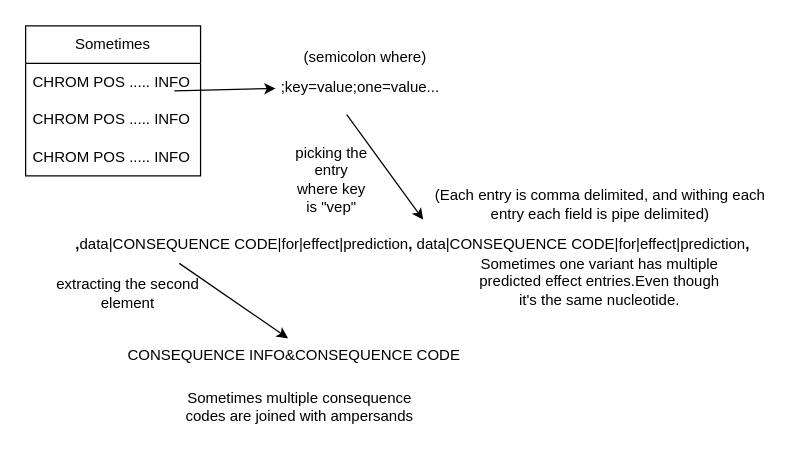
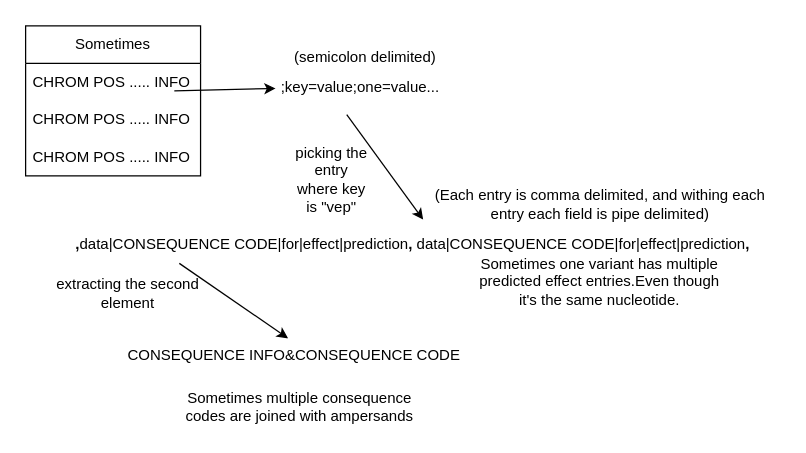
  <mxCell id="0" />
  <mxCell id="1" parent="0" />
  <mxCell id="2" value="Sometimes" style="swimlane;fontStyle=0;childLayout=stackLayout;horizontal=1;startSize=30;horizontalStack=0;resizeParent=1;resizeParentMax=0;resizeLast=0;collapsible=1;marginBottom=0;whiteSpace=wrap;html=1;" vertex="1" parent="1"><mxGeometry x="20" y="20" width="140" height="120" as="geometry" /></mxCell>
  <mxCell id="3" value="CHROM POS ..... INFO" style="text;strokeColor=none;fillColor=none;align=left;verticalAlign=middle;spacingLeft=4;spacingRight=4;overflow=hidden;points=[[0,0.5],[1,0.5]];portConstraint=eastwest;rotatable=0;whiteSpace=wrap;html=1;" vertex="1" parent="2"><mxGeometry y="30" width="140" height="30" as="geometry" /></mxCell>
  <mxCell id="4" value="CHROM POS ..... INFO" style="text;strokeColor=none;fillColor=none;align=left;verticalAlign=middle;spacingLeft=4;spacingRight=4;overflow=hidden;points=[[0,0.5],[1,0.5]];portConstraint=eastwest;rotatable=0;whiteSpace=wrap;html=1;" vertex="1" parent="2"><mxGeometry y="60" width="140" height="30" as="geometry" /></mxCell>
  <mxCell id="5" value="CHROM POS ..... INFO" style="text;strokeColor=none;fillColor=none;align=left;verticalAlign=middle;spacingLeft=4;spacingRight=4;overflow=hidden;points=[[0,0.5],[1,0.5]];portConstraint=eastwest;rotatable=0;whiteSpace=wrap;html=1;" vertex="1" parent="2"><mxGeometry y="90" width="140" height="30" as="geometry" /></mxCell>
  <mxCell id="6" value="" style="endArrow=classic;html=1;rounded=0;exitX=0.85;exitY=-0.267;exitDx=0;exitDy=0;exitPerimeter=0;" edge="1" parent="1" source="4"><mxGeometry width="50" height="50" relative="1" as="geometry"><mxPoint x="190" y="180" as="sourcePoint" /><mxPoint x="220" y="70" as="targetPoint" /></mxGeometry></mxCell>
  <mxCell id="7" value=";key=value;one=value..." style="text;html=1;strokeColor=none;fillColor=none;align=center;verticalAlign=middle;whiteSpace=wrap;rounded=0;" vertex="1" parent="1"><mxGeometry x="193" y="54" width="190" height="30" as="geometry" /></mxCell>
  <mxCell id="8" value="" style="endArrow=classic;html=1;rounded=0;exitX=0.442;exitY=1.233;exitDx=0;exitDy=0;exitPerimeter=0;entryX=0.514;entryY=-0.167;entryDx=0;entryDy=0;entryPerimeter=0;" edge="1" parent="1" source="7" target="10"><mxGeometry width="50" height="50" relative="1" as="geometry"><mxPoint x="190" y="180" as="sourcePoint" /><mxPoint x="340" y="140" as="targetPoint" /></mxGeometry></mxCell>
  <mxCell id="9" value="picking the entry where key is &quot;vep&quot;" style="text;html=1;strokeColor=none;fillColor=none;align=center;verticalAlign=middle;whiteSpace=wrap;rounded=0;" vertex="1" parent="1"><mxGeometry x="235" y="128" width="60" height="30" as="geometry" /></mxCell>
  <mxCell id="10" value="&lt;b&gt;,&lt;/b&gt;data|CONSEQUENCE CODE|for|effect|prediction&lt;b&gt;,&lt;/b&gt; data|CONSEQUENCE CODE|for|effect|prediction&lt;b&gt;,&lt;/b&gt;" style="text;html=1;strokeColor=none;fillColor=none;align=center;verticalAlign=middle;whiteSpace=wrap;rounded=0;" vertex="1" parent="1"><mxGeometry x="40" y="180" width="580" height="30" as="geometry" /></mxCell>
- <mxCell id="11" value="(semicolon where)" style="text;html=1;strokeColor=none;fillColor=none;align=center;verticalAlign=middle;whiteSpace=wrap;rounded=0;" vertex="1" parent="1"><mxGeometry x="214" y="30" width="156" height="30" as="geometry" /></mxCell>
+ <mxCell id="11" value="(semicolon delimited)" style="text;html=1;strokeColor=none;fillColor=none;align=center;verticalAlign=middle;whiteSpace=wrap;rounded=0;" vertex="1" parent="1"><mxGeometry x="214" y="30" width="156" height="30" as="geometry" /></mxCell>
  <mxCell id="12" value="" style="endArrow=classic;html=1;rounded=0;" edge="1" parent="1"><mxGeometry width="50" height="50" relative="1" as="geometry"><mxPoint x="143" y="210" as="sourcePoint" /><mxPoint x="230" y="270" as="targetPoint" /></mxGeometry></mxCell>
  <mxCell id="13" value="CONSEQUENCE INFO&amp;amp;CONSEQUENCE CODE" style="text;whiteSpace=wrap;html=1;" vertex="1" parent="1"><mxGeometry x="100" y="270" width="300" height="40" as="geometry" /></mxCell>
  <mxCell id="14" value="Sometimes multiple consequence codes are joined with ampersands" style="text;html=1;strokeColor=none;fillColor=none;align=center;verticalAlign=middle;whiteSpace=wrap;rounded=0;" vertex="1" parent="1"><mxGeometry x="140" y="310" width="199" height="30" as="geometry" /></mxCell>
  <mxCell id="15" value="extracting the second element" style="text;html=1;strokeColor=none;fillColor=none;align=center;verticalAlign=middle;whiteSpace=wrap;rounded=0;" vertex="1" parent="1"><mxGeometry x="40" y="219" width="124" height="30" as="geometry" /></mxCell>
  <mxCell id="16" value="Sometimes one variant has multiple predicted effect entries.Even though it's the same nucleotide." style="text;html=1;strokeColor=none;fillColor=none;align=center;verticalAlign=middle;whiteSpace=wrap;rounded=0;" vertex="1" parent="1"><mxGeometry x="380" y="210" width="199" height="30" as="geometry" /></mxCell>
  <mxCell id="17" value="(Each entry is comma delimited, and withing each entry each field is pipe delimited)" style="text;html=1;strokeColor=none;fillColor=none;align=center;verticalAlign=middle;whiteSpace=wrap;rounded=0;" vertex="1" parent="1"><mxGeometry x="336.5" y="148" width="286" height="30" as="geometry" /></mxCell>
